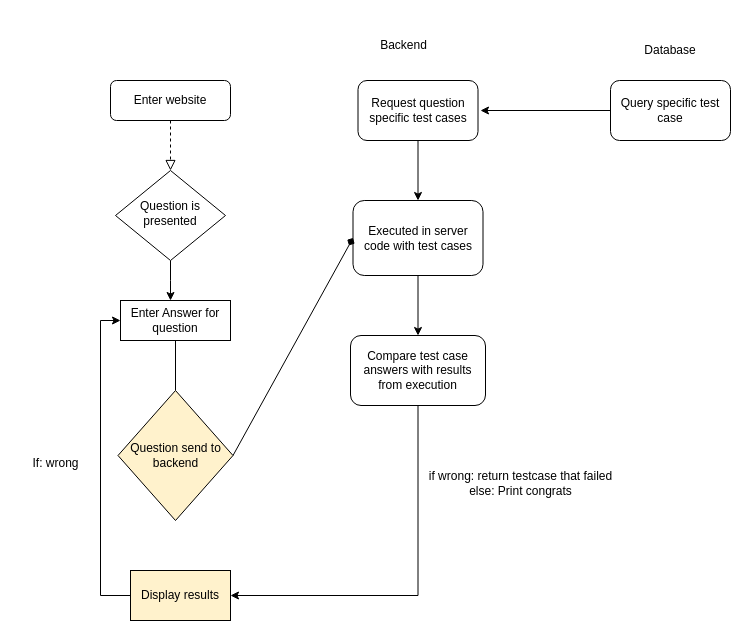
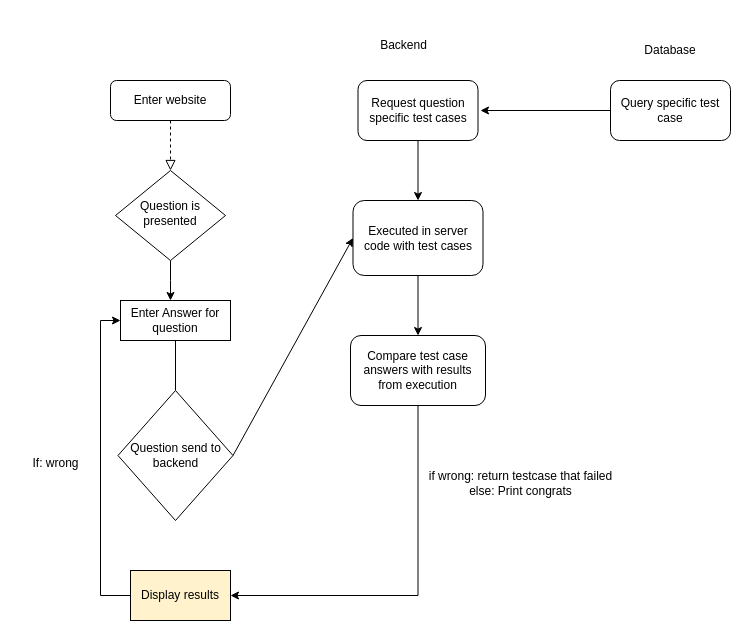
  <mxCell id="0" />
  <mxCell id="1" parent="0" />
  <mxCell id="2" value="" style="rounded=0;html=1;jettySize=auto;orthogonalLoop=1;fontSize=11;endArrow=block;endFill=0;endSize=8;strokeWidth=1;shadow=0;labelBackgroundColor=none;edgeStyle=orthogonalEdgeStyle;dashed=1;" parent="1" source="3" target="5" edge="1"><mxGeometry relative="1" as="geometry" /></mxCell>
  <mxCell id="3" value="Enter website" style="rounded=1;whiteSpace=wrap;html=1;fontSize=12;glass=0;strokeWidth=1;shadow=0;" parent="1" vertex="1"><mxGeometry x="110" y="80" width="120" height="40" as="geometry" /></mxCell>
  <mxCell id="4" style="edgeStyle=orthogonalEdgeStyle;rounded=0;orthogonalLoop=1;jettySize=auto;html=1;exitX=0.5;exitY=1;exitDx=0;exitDy=0;" edge="1" parent="1" source="5"><mxGeometry relative="1" as="geometry"><mxPoint x="170" y="300" as="targetPoint" /></mxGeometry></mxCell>
  <mxCell id="5" value="Question is presented" style="rhombus;whiteSpace=wrap;html=1;shadow=0;fontFamily=Helvetica;fontSize=12;align=center;strokeWidth=1;spacing=6;spacingTop=-4;" parent="1" vertex="1"><mxGeometry x="115" y="170" width="110" height="90" as="geometry" /></mxCell>
  <mxCell id="6" style="edgeStyle=orthogonalEdgeStyle;rounded=0;orthogonalLoop=1;jettySize=auto;html=1;exitX=0.5;exitY=1;exitDx=0;exitDy=0;entryX=0.5;entryY=0;entryDx=0;entryDy=0;endArrow=none;" edge="1" parent="1" source="7" target="8"><mxGeometry relative="1" as="geometry" /></mxCell>
  <mxCell id="7" value="Enter Answer for question" style="rounded=0;whiteSpace=wrap;html=1;" vertex="1" parent="1"><mxGeometry x="120" y="300" width="110" height="40" as="geometry" /></mxCell>
- <mxCell id="8" value="Question send to backend" style="rhombus;whiteSpace=wrap;html=1;fillColor=#fff2cc;" vertex="1" parent="1"><mxGeometry x="117.5" y="390" width="115" height="130" as="geometry" /></mxCell>
+ <mxCell id="8" value="Question send to backend" style="rhombus;whiteSpace=wrap;html=1;" vertex="1" parent="1"><mxGeometry x="117.5" y="390" width="115" height="130" as="geometry" /></mxCell>
  <mxCell id="9" style="edgeStyle=orthogonalEdgeStyle;rounded=0;orthogonalLoop=1;jettySize=auto;html=1;exitX=0.5;exitY=1;exitDx=0;exitDy=0;entryX=0.5;entryY=0;entryDx=0;entryDy=0;" edge="1" parent="1" source="10" target="14"><mxGeometry relative="1" as="geometry" /></mxCell>
  <mxCell id="10" value="Executed in server code with test cases" style="rounded=1;whiteSpace=wrap;html=1;" vertex="1" parent="1"><mxGeometry x="352.5" y="200" width="130" height="75" as="geometry" /></mxCell>
  <mxCell id="11" value="Backend" style="text;html=1;align=center;verticalAlign=middle;resizable=0;points=[];autosize=1;strokeColor=none;fillColor=none;" vertex="1" parent="1"><mxGeometry x="367.5" y="30" width="70" height="30" as="geometry" /></mxCell>
- <mxCell id="12" value="" style="endArrow=diamond;html=1;rounded=0;exitX=1;exitY=0.5;exitDx=0;exitDy=0;entryX=0;entryY=0.5;entryDx=0;entryDy=0;" edge="1" parent="1" source="8" target="10"><mxGeometry width="50" height="50" relative="1" as="geometry"><mxPoint x="330" y="280" as="sourcePoint" /><mxPoint x="380" y="230" as="targetPoint" /></mxGeometry></mxCell>
+ <mxCell id="12" value="" style="endArrow=classic;html=1;rounded=0;exitX=1;exitY=0.5;exitDx=0;exitDy=0;entryX=0;entryY=0.5;entryDx=0;entryDy=0;" edge="1" parent="1" source="8" target="10"><mxGeometry width="50" height="50" relative="1" as="geometry"><mxPoint x="330" y="280" as="sourcePoint" /><mxPoint x="380" y="230" as="targetPoint" /></mxGeometry></mxCell>
  <mxCell id="13" style="edgeStyle=orthogonalEdgeStyle;rounded=0;orthogonalLoop=1;jettySize=auto;html=1;exitX=0.5;exitY=1;exitDx=0;exitDy=0;entryX=1;entryY=0.5;entryDx=0;entryDy=0;" edge="1" parent="1" source="14" target="16"><mxGeometry relative="1" as="geometry" /></mxCell>
  <mxCell id="14" value="Compare test case answers with results from execution" style="rounded=1;whiteSpace=wrap;html=1;" vertex="1" parent="1"><mxGeometry x="350" y="335" width="135" height="70" as="geometry" /></mxCell>
  <mxCell id="15" style="edgeStyle=orthogonalEdgeStyle;rounded=0;orthogonalLoop=1;jettySize=auto;html=1;exitX=0;exitY=0.5;exitDx=0;exitDy=0;entryX=0;entryY=0.5;entryDx=0;entryDy=0;" edge="1" parent="1" source="16" target="7"><mxGeometry relative="1" as="geometry" /></mxCell>
  <mxCell id="16" value="Display results" style="rounded=0;whiteSpace=wrap;html=1;fillColor=#fff2cc;" vertex="1" parent="1"><mxGeometry x="130" y="570" width="100" height="50" as="geometry" /></mxCell>
  <mxCell id="17" value="Database" style="text;html=1;align=center;verticalAlign=middle;whiteSpace=wrap;rounded=0;" vertex="1" parent="1"><mxGeometry x="625" y="20" width="90" height="60" as="geometry" /></mxCell>
  <mxCell id="18" style="edgeStyle=orthogonalEdgeStyle;rounded=0;orthogonalLoop=1;jettySize=auto;html=1;exitX=0.5;exitY=1;exitDx=0;exitDy=0;entryX=0.5;entryY=0;entryDx=0;entryDy=0;" edge="1" parent="1" source="19" target="10"><mxGeometry relative="1" as="geometry" /></mxCell>
  <mxCell id="19" value="Request question specific test cases" style="rounded=1;whiteSpace=wrap;html=1;" vertex="1" parent="1"><mxGeometry x="357.5" y="80" width="120" height="60" as="geometry" /></mxCell>
  <mxCell id="20" style="edgeStyle=orthogonalEdgeStyle;rounded=0;orthogonalLoop=1;jettySize=auto;html=1;exitX=0;exitY=0.5;exitDx=0;exitDy=0;" edge="1" parent="1" source="21"><mxGeometry relative="1" as="geometry"><mxPoint x="480" y="110" as="targetPoint" /></mxGeometry></mxCell>
  <mxCell id="21" value="Query specific test case" style="rounded=1;whiteSpace=wrap;html=1;" vertex="1" parent="1"><mxGeometry x="610" y="80" width="120" height="60" as="geometry" /></mxCell>
  <mxCell id="22" value="If: wrong" style="text;html=1;align=center;verticalAlign=middle;resizable=0;points=[];autosize=1;strokeColor=none;fillColor=none;" vertex="1" parent="1"><mxGeometry x="20" y="448" width="70" height="30" as="geometry" /></mxCell>
  <mxCell id="23" value="if wrong: return testcase that failed&lt;div&gt;else: Print congrats&lt;/div&gt;" style="text;html=1;align=center;verticalAlign=middle;resizable=0;points=[];autosize=1;strokeColor=none;fillColor=none;" vertex="1" parent="1"><mxGeometry x="415" y="463" width="210" height="40" as="geometry" /></mxCell>
